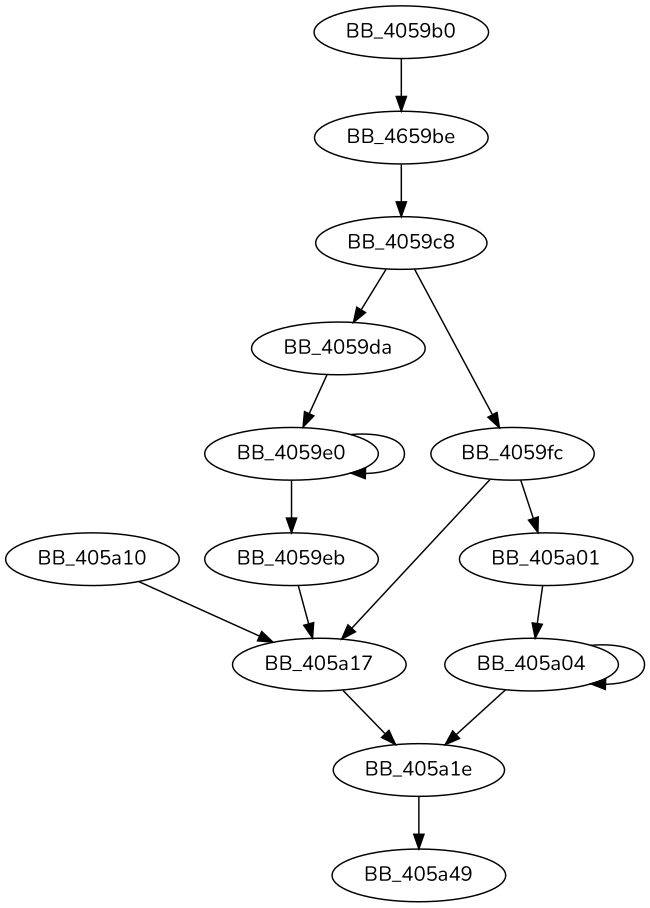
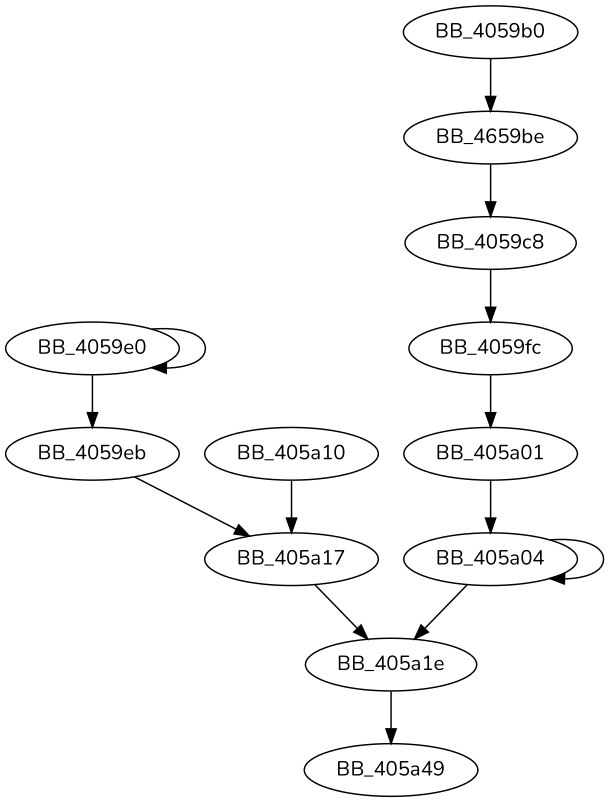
  digraph {
    fontname=Nunito
    node [fontname=Nunito]
    edge [fontname=Nunito]
    n1 [label=BB_4659be]
    BB_4059b0
    BB_4059c8
-   BB_4059da
    BB_4059fc
    BB_4059e0
    BB_4059eb
    BB_405a17
    BB_405a01
    BB_405a1e
    BB_405a04
    BB_405a49
    BB_405a10
    n1 -> BB_4059c8
    BB_4059b0 -> n1
-   BB_4059c8 -> BB_4059da
    BB_4059c8 -> BB_4059fc
-   BB_4059da -> BB_4059e0
-   BB_4059fc -> BB_405a17
    BB_4059fc -> BB_405a01
    BB_4059e0 -> BB_4059e0
    BB_4059e0 -> BB_4059eb
    BB_4059eb -> BB_405a17
    BB_405a17 -> BB_405a1e
    BB_405a01 -> BB_405a04
    BB_405a1e -> BB_405a49
    BB_405a04 -> BB_405a1e
    BB_405a04 -> BB_405a04
    BB_405a10 -> BB_405a17
  }
